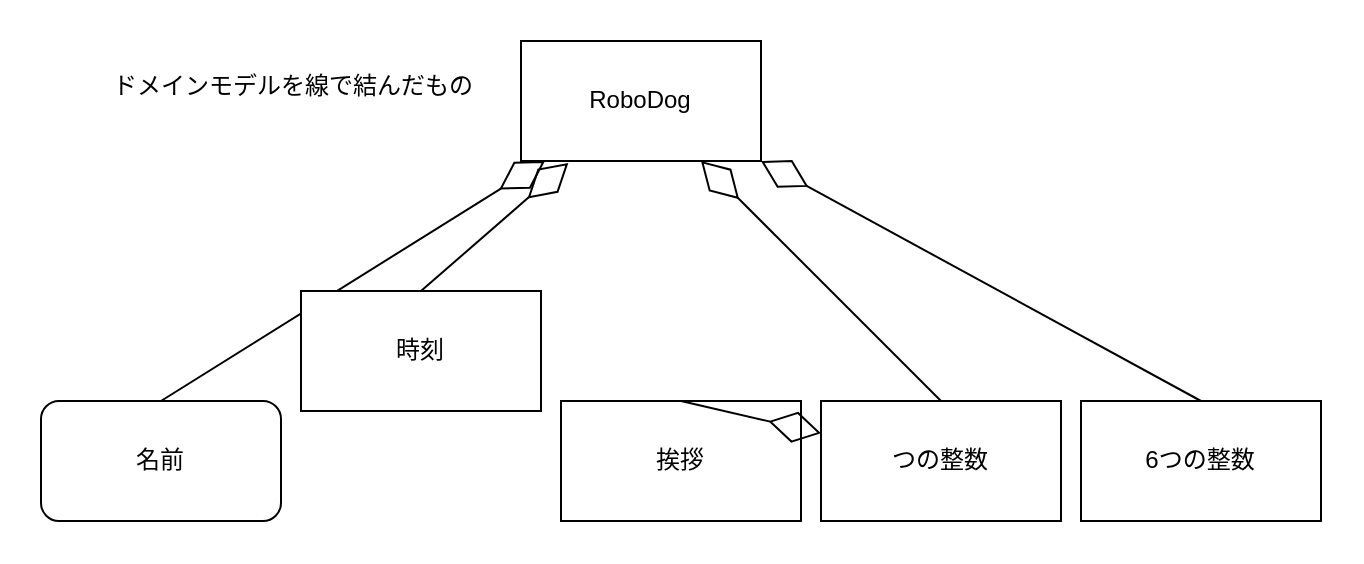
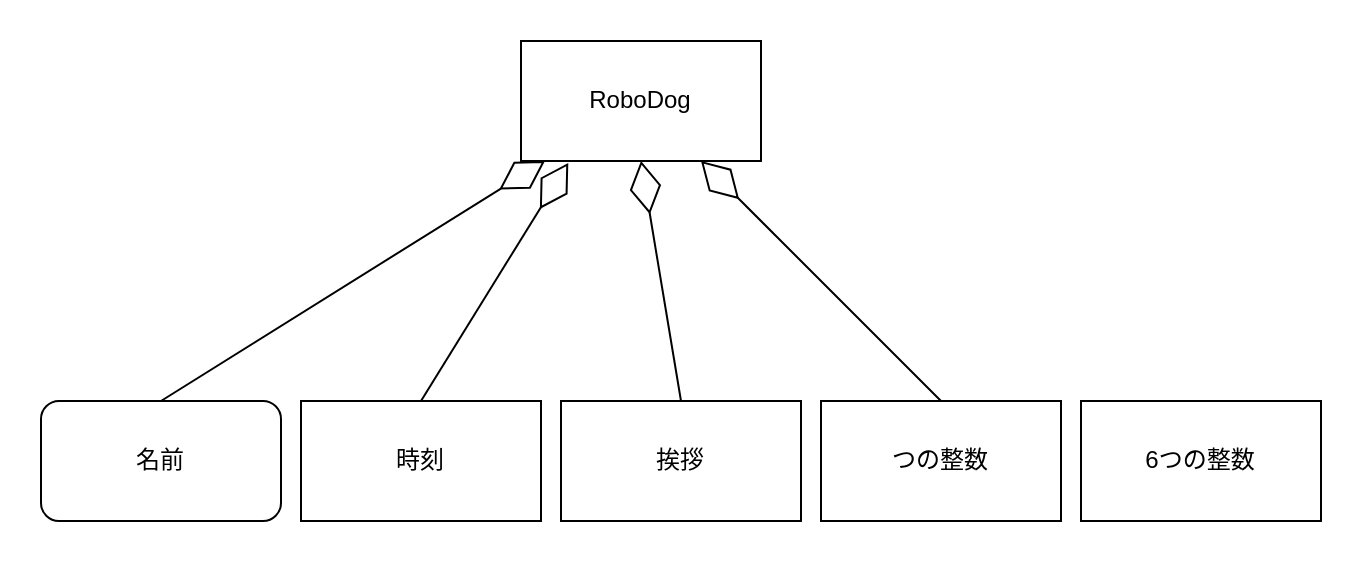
  <mxCell id="0" />
  <mxCell id="1" parent="0" />
  <mxCell id="2" value="名前" style="whiteSpace=wrap;html=1;rounded=1;" parent="1" vertex="1"><mxGeometry x="20" y="200" width="120" height="60" as="geometry" /></mxCell>
  <mxCell id="3" value="" style="endArrow=diamondThin;endFill=0;endSize=24;html=1;rounded=0;exitX=0.5;exitY=0;exitDx=0;exitDy=0;" edge="1" parent="1" source="2" target="4"><mxGeometry width="160" relative="1" as="geometry"><mxPoint x="120" y="270" as="sourcePoint" /><mxPoint x="280" y="270" as="targetPoint" /></mxGeometry></mxCell>
  <mxCell id="4" value="RoboDog" style="whiteSpace=wrap;html=1;" vertex="1" parent="1"><mxGeometry x="260" y="20" width="120" height="60" as="geometry" /></mxCell>
- <mxCell id="5" value="時刻" style="whiteSpace=wrap;html=1;" vertex="1" parent="1"><mxGeometry x="150" y="145" width="120" height="60" as="geometry" /></mxCell>
+ <mxCell id="5" value="時刻" style="whiteSpace=wrap;html=1;" vertex="1" parent="1"><mxGeometry x="150" y="200" width="120" height="60" as="geometry" /></mxCell>
  <mxCell id="6" value="" style="endArrow=diamondThin;endFill=0;endSize=24;html=1;rounded=0;exitX=0.5;exitY=0;exitDx=0;exitDy=0;entryX=0.197;entryY=1.017;entryDx=0;entryDy=0;entryPerimeter=0;" edge="1" parent="1" source="5" target="4"><mxGeometry width="160" relative="1" as="geometry"><mxPoint x="360" y="380" as="sourcePoint" /><mxPoint x="320" y="100" as="targetPoint" /></mxGeometry></mxCell>
  <mxCell id="7" value="挨拶" style="whiteSpace=wrap;html=1;" vertex="1" parent="1"><mxGeometry x="280" y="200" width="120" height="60" as="geometry" /></mxCell>
- <mxCell id="8" value="" style="endArrow=diamondThin;endFill=0;endSize=24;html=1;rounded=0;exitX=0.5;exitY=0;exitDx=0;exitDy=0;" edge="1" parent="1" source="7" target="11"><mxGeometry width="160" relative="1" as="geometry"><mxPoint x="190" y="540" as="sourcePoint" /><mxPoint x="260" y="360" as="targetPoint" /></mxGeometry></mxCell>
+ <mxCell id="8" value="" style="endArrow=diamondThin;endFill=0;endSize=24;html=1;rounded=0;exitX=0.5;exitY=0;exitDx=0;exitDy=0;entryX=0.5;entryY=1;entryDx=0;entryDy=0;" edge="1" parent="1" source="7" target="4"><mxGeometry width="160" relative="1" as="geometry"><mxPoint x="190" y="540" as="sourcePoint" /><mxPoint x="260" y="360" as="targetPoint" /></mxGeometry></mxCell>
  <mxCell id="9" value="6つの整数" style="whiteSpace=wrap;html=1;" vertex="1" parent="1"><mxGeometry x="540" y="200" width="120" height="60" as="geometry" /></mxCell>
- <mxCell id="10" value="" style="endArrow=diamondThin;endFill=0;endSize=24;html=1;rounded=0;entryX=1;entryY=1;entryDx=0;entryDy=0;exitX=0.5;exitY=0;exitDx=0;exitDy=0;" edge="1" parent="1" source="9" target="4"><mxGeometry width="160" relative="1" as="geometry"><mxPoint x="340" y="540" as="sourcePoint" /><mxPoint x="410" y="360" as="targetPoint" /></mxGeometry></mxCell>
  <mxCell id="11" value="つの整数" style="whiteSpace=wrap;html=1;" vertex="1" parent="1"><mxGeometry x="410" y="200" width="120" height="60" as="geometry" /></mxCell>
  <mxCell id="12" value="" style="endArrow=diamondThin;endFill=0;endSize=24;html=1;rounded=0;exitX=0.5;exitY=0;exitDx=0;exitDy=0;" edge="1" parent="1" source="11" target="4"><mxGeometry width="160" relative="1" as="geometry"><mxPoint x="240" y="760" as="sourcePoint" /><mxPoint x="340" y="180" as="targetPoint" /></mxGeometry></mxCell>
- <mxCell id="13" value="ドメインモデルを線で結んだもの" style="text;html=1;align=center;verticalAlign=middle;resizable=0;points=[];autosize=1;strokeColor=none;fillColor=none;" vertex="1" parent="1"><mxGeometry x="46" y="28" width="200" height="30" as="geometry" /></mxCell>
